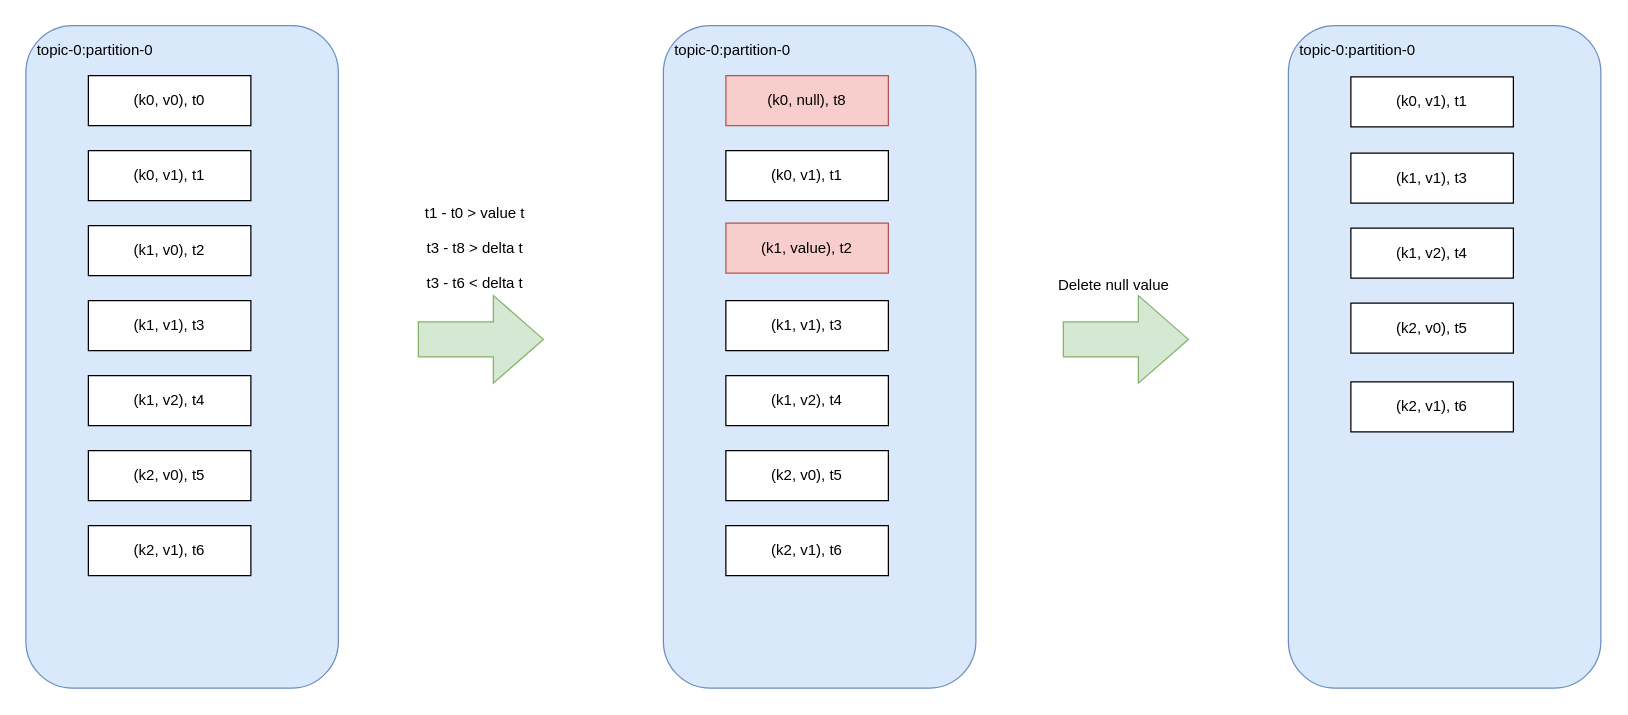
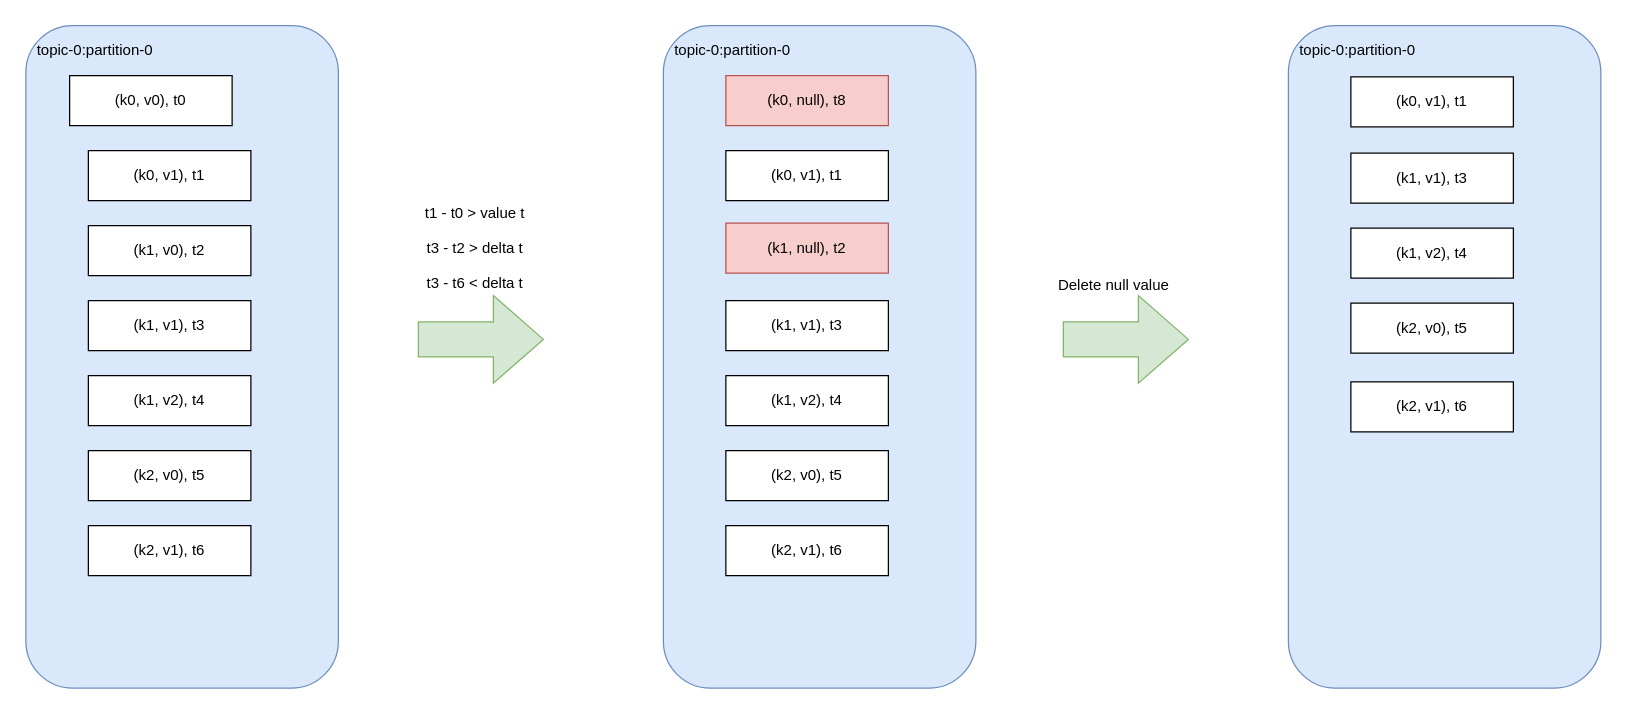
  <mxCell id="0" />
  <mxCell id="1" parent="0" />
  <mxCell id="2" value="" style="rounded=1;whiteSpace=wrap;html=1;fillColor=#dae8fc;strokeColor=#6c8ebf;" parent="1" vertex="1"><mxGeometry x="20" y="20" width="250" height="530" as="geometry" /></mxCell>
- <mxCell id="3" value="(k0, v0), t0" style="rounded=0;whiteSpace=wrap;html=1;" parent="1" vertex="1"><mxGeometry x="70" y="60" width="130" height="40" as="geometry" /></mxCell>
+ <mxCell id="3" value="(k0, v0), t0" style="rounded=0;whiteSpace=wrap;html=1;" parent="1" vertex="1"><mxGeometry x="55" y="60" width="130" height="40" as="geometry" /></mxCell>
  <mxCell id="4" value="topic-0:partition-0" style="text;html=1;align=center;verticalAlign=middle;resizable=0;points=[];autosize=1;strokeColor=none;fillColor=none;" parent="1" vertex="1"><mxGeometry x="20" y="30" width="110" height="20" as="geometry" /></mxCell>
  <mxCell id="5" value="(k0, v1), t1" style="rounded=0;whiteSpace=wrap;html=1;" parent="1" vertex="1"><mxGeometry x="70" y="120" width="130" height="40" as="geometry" /></mxCell>
  <mxCell id="6" value="(k1, v0), t2" style="rounded=0;whiteSpace=wrap;html=1;" parent="1" vertex="1"><mxGeometry x="70" y="180" width="130" height="40" as="geometry" /></mxCell>
  <mxCell id="7" value="(k1, v1), t3" style="rounded=0;whiteSpace=wrap;html=1;" parent="1" vertex="1"><mxGeometry x="70" y="240" width="130" height="40" as="geometry" /></mxCell>
  <mxCell id="8" value="(k1, v2), t4" style="rounded=0;whiteSpace=wrap;html=1;" parent="1" vertex="1"><mxGeometry x="70" y="300" width="130" height="40" as="geometry" /></mxCell>
  <mxCell id="9" value="(k2, v0), t5" style="rounded=0;whiteSpace=wrap;html=1;" parent="1" vertex="1"><mxGeometry x="70" y="360" width="130" height="40" as="geometry" /></mxCell>
  <mxCell id="10" value="(k2, v1), t6" style="rounded=0;whiteSpace=wrap;html=1;" parent="1" vertex="1"><mxGeometry x="70" y="420" width="130" height="40" as="geometry" /></mxCell>
  <mxCell id="11" value="" style="rounded=1;whiteSpace=wrap;html=1;fillColor=#dae8fc;strokeColor=#6c8ebf;" vertex="1" parent="1"><mxGeometry x="530" y="20" width="250" height="530" as="geometry" /></mxCell>
  <mxCell id="12" value="(k0, null), t8" style="rounded=0;whiteSpace=wrap;html=1;fillColor=#f8cecc;strokeColor=#b85450;" vertex="1" parent="1"><mxGeometry x="580" y="60" width="130" height="40" as="geometry" /></mxCell>
  <mxCell id="13" value="topic-0:partition-0" style="text;html=1;align=center;verticalAlign=middle;resizable=0;points=[];autosize=1;strokeColor=none;fillColor=none;" vertex="1" parent="1"><mxGeometry x="530" y="30" width="110" height="20" as="geometry" /></mxCell>
  <mxCell id="14" value="(k0, v1), t1" style="rounded=0;whiteSpace=wrap;html=1;" vertex="1" parent="1"><mxGeometry x="580" y="120" width="130" height="40" as="geometry" /></mxCell>
- <mxCell id="15" value="(k1, value), t2" style="rounded=0;whiteSpace=wrap;html=1;fillColor=#f8cecc;strokeColor=#b85450;" vertex="1" parent="1"><mxGeometry x="580" y="178" width="130" height="40" as="geometry" /></mxCell>
+ <mxCell id="15" value="(k1, null), t2" style="rounded=0;whiteSpace=wrap;html=1;fillColor=#f8cecc;strokeColor=#b85450;" vertex="1" parent="1"><mxGeometry x="580" y="178" width="130" height="40" as="geometry" /></mxCell>
  <mxCell id="16" value="(k1, v1), t3" style="rounded=0;whiteSpace=wrap;html=1;" vertex="1" parent="1"><mxGeometry x="580" y="240" width="130" height="40" as="geometry" /></mxCell>
  <mxCell id="17" value="(k1, v2), t4" style="rounded=0;whiteSpace=wrap;html=1;" vertex="1" parent="1"><mxGeometry x="580" y="300" width="130" height="40" as="geometry" /></mxCell>
  <mxCell id="18" value="(k2, v0), t5" style="rounded=0;whiteSpace=wrap;html=1;" vertex="1" parent="1"><mxGeometry x="580" y="360" width="130" height="40" as="geometry" /></mxCell>
  <mxCell id="19" value="(k2, v1), t6" style="rounded=0;whiteSpace=wrap;html=1;" vertex="1" parent="1"><mxGeometry x="580" y="420" width="130" height="40" as="geometry" /></mxCell>
  <mxCell id="20" value="" style="rounded=1;whiteSpace=wrap;html=1;fillColor=#dae8fc;strokeColor=#6c8ebf;" vertex="1" parent="1"><mxGeometry x="1030" y="20" width="250" height="530" as="geometry" /></mxCell>
  <mxCell id="21" value="topic-0:partition-0" style="text;html=1;align=center;verticalAlign=middle;resizable=0;points=[];autosize=1;strokeColor=none;fillColor=none;" vertex="1" parent="1"><mxGeometry x="1030" y="30" width="110" height="20" as="geometry" /></mxCell>
  <mxCell id="22" value="(k0, v1), t1" style="rounded=0;whiteSpace=wrap;html=1;" vertex="1" parent="1"><mxGeometry x="1080" y="61" width="130" height="40" as="geometry" /></mxCell>
  <mxCell id="23" value="(k1, v1), t3" style="rounded=0;whiteSpace=wrap;html=1;" vertex="1" parent="1"><mxGeometry x="1080" y="122" width="130" height="40" as="geometry" /></mxCell>
  <mxCell id="24" value="(k1, v2), t4" style="rounded=0;whiteSpace=wrap;html=1;" vertex="1" parent="1"><mxGeometry x="1080" y="182" width="130" height="40" as="geometry" /></mxCell>
  <mxCell id="25" value="(k2, v0), t5" style="rounded=0;whiteSpace=wrap;html=1;" vertex="1" parent="1"><mxGeometry x="1080" y="242" width="130" height="40" as="geometry" /></mxCell>
  <mxCell id="26" value="(k2, v1), t6" style="rounded=0;whiteSpace=wrap;html=1;" vertex="1" parent="1"><mxGeometry x="1080" y="305" width="130" height="40" as="geometry" /></mxCell>
  <mxCell id="27" value="t1 - t0 &amp;gt; value t" style="text;html=1;align=center;verticalAlign=middle;resizable=0;points=[];autosize=1;strokeColor=none;fillColor=none;" vertex="1" parent="1"><mxGeometry x="334" y="160" width="90" height="20" as="geometry" /></mxCell>
- <mxCell id="28" value="t3 - t8 &amp;gt; delta t" style="text;html=1;align=center;verticalAlign=middle;resizable=0;points=[];autosize=1;strokeColor=none;fillColor=none;" vertex="1" parent="1"><mxGeometry x="334" y="188" width="90" height="20" as="geometry" /></mxCell>
+ <mxCell id="28" value="t3 - t2 &amp;gt; delta t" style="text;html=1;align=center;verticalAlign=middle;resizable=0;points=[];autosize=1;strokeColor=none;fillColor=none;" vertex="1" parent="1"><mxGeometry x="334" y="188" width="90" height="20" as="geometry" /></mxCell>
  <mxCell id="29" value="t3 - t6 &amp;lt; delta t" style="text;html=1;align=center;verticalAlign=middle;resizable=0;points=[];autosize=1;strokeColor=none;fillColor=none;" vertex="1" parent="1"><mxGeometry x="334" y="216" width="90" height="20" as="geometry" /></mxCell>
  <mxCell id="30" value="" style="html=1;shadow=0;dashed=0;align=center;verticalAlign=middle;shape=mxgraph.arrows2.arrow;dy=0.6;dx=40;notch=0;fillColor=#d5e8d4;strokeColor=#82b366;" vertex="1" parent="1"><mxGeometry x="334" y="236" width="100" height="70" as="geometry" /></mxCell>
  <mxCell id="31" value="" style="html=1;shadow=0;dashed=0;align=center;verticalAlign=middle;shape=mxgraph.arrows2.arrow;dy=0.6;dx=40;notch=0;fillColor=#d5e8d4;strokeColor=#82b366;" vertex="1" parent="1"><mxGeometry x="850" y="236" width="100" height="70" as="geometry" /></mxCell>
  <mxCell id="32" value="Delete null value" style="text;html=1;align=center;verticalAlign=middle;resizable=0;points=[];autosize=1;strokeColor=none;fillColor=none;" vertex="1" parent="1"><mxGeometry x="840" y="218" width="100" height="20" as="geometry" /></mxCell>
